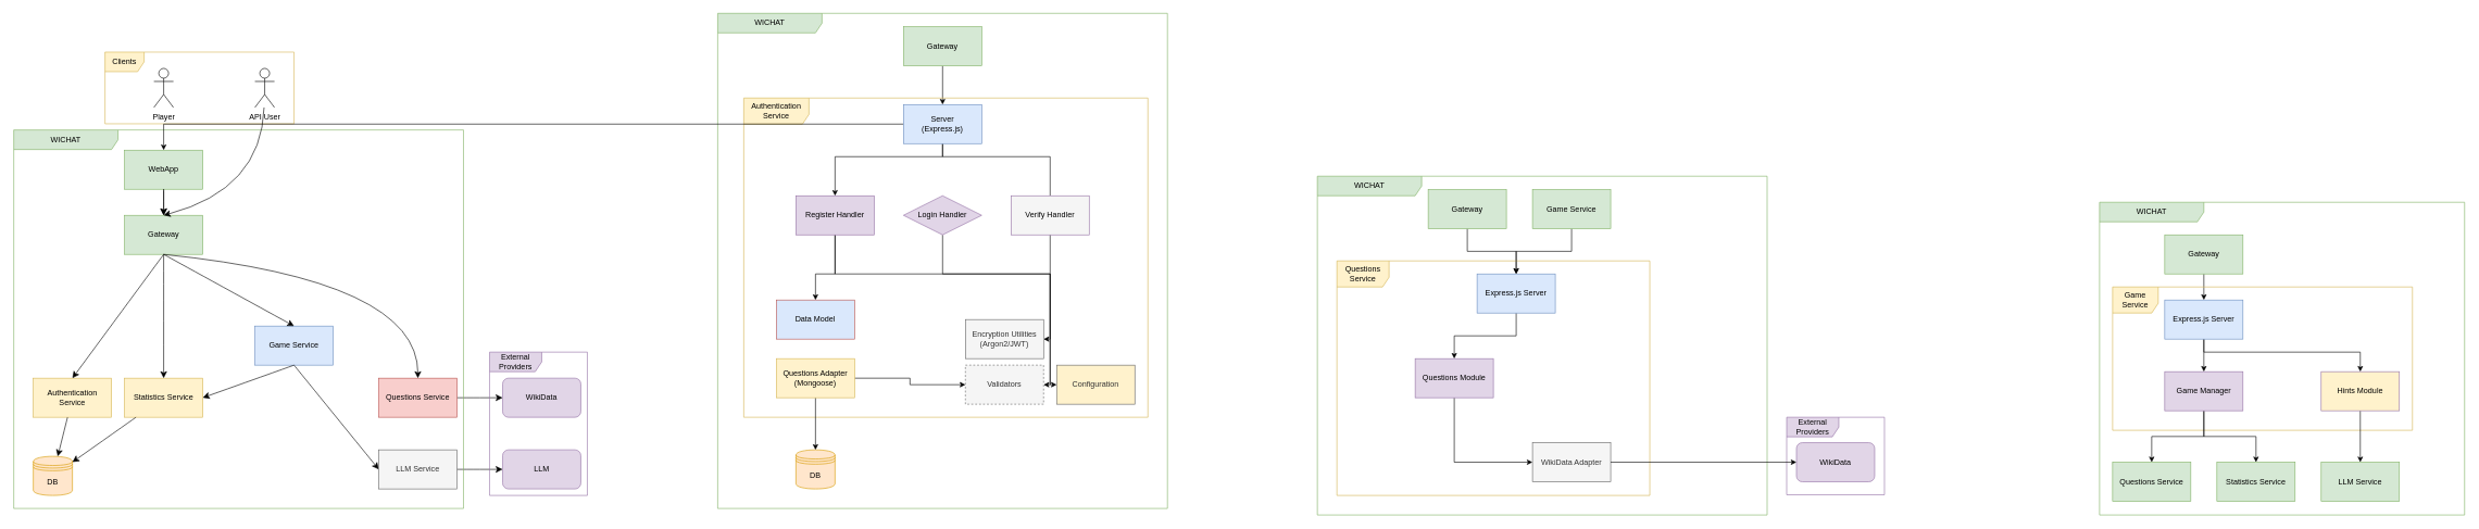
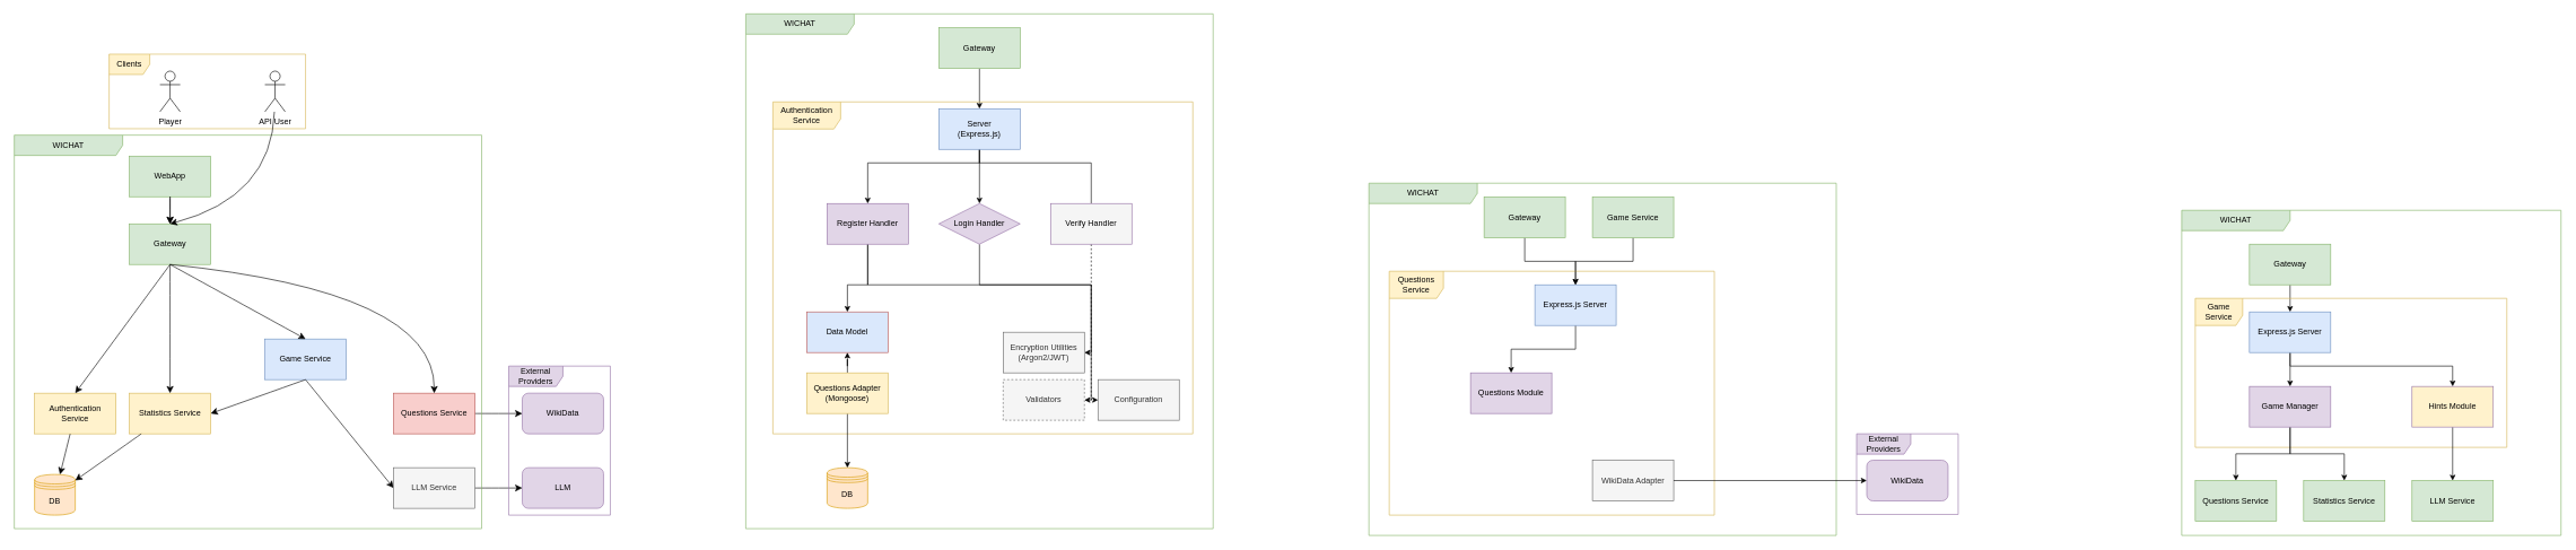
  <mxCell id="0" />
  <mxCell id="1" parent="0" />
  <mxCell id="2" value="LLM" style="rounded=1;whiteSpace=wrap;html=1;fillColor=#e1d5e7;strokeColor=#9673a6;" parent="1" vertex="1"><mxGeometry x="770" y="690" width="120" height="60" as="geometry" /></mxCell>
  <mxCell id="3" style="edgeStyle=none;curved=1;rounded=0;orthogonalLoop=1;jettySize=auto;html=1;fontSize=12;startSize=8;endSize=8;exitX=1;exitY=0.5;exitDx=0;exitDy=0;entryX=0;entryY=0.5;entryDx=0;entryDy=0;" parent="1" source="21" target="2" edge="1"><mxGeometry relative="1" as="geometry" /></mxCell>
  <mxCell id="4" value="WikiData" style="rounded=1;whiteSpace=wrap;html=1;fillColor=#e1d5e7;strokeColor=#9673a6;" parent="1" vertex="1"><mxGeometry x="770" y="580" width="120" height="60" as="geometry" /></mxCell>
  <mxCell id="5" style="edgeStyle=none;curved=1;rounded=0;orthogonalLoop=1;jettySize=auto;html=1;fontSize=12;startSize=8;endSize=8;exitX=1;exitY=0.5;exitDx=0;exitDy=0;entryX=0;entryY=0.5;entryDx=0;entryDy=0;" parent="1" source="18" target="4" edge="1"><mxGeometry relative="1" as="geometry" /></mxCell>
  <mxCell id="6" value="WICHAT" style="shape=umlFrame;whiteSpace=wrap;html=1;pointerEvents=0;recursiveResize=0;container=1;collapsible=0;width=160;fillColor=#d5e8d4;strokeColor=#82b366;" parent="1" vertex="1"><mxGeometry x="20" y="199" width="690" height="581" as="geometry" /></mxCell>
  <mxCell id="7" value="Gateway" style="rounded=0;whiteSpace=wrap;html=1;fillColor=#d5e8d4;strokeColor=#82b366;" parent="6" vertex="1"><mxGeometry x="170" y="131" width="120" height="60" as="geometry" /></mxCell>
  <mxCell id="8" value="Authentication Service" style="rounded=0;whiteSpace=wrap;html=1;fillColor=#fff2cc;strokeColor=#d6b656;" parent="6" vertex="1"><mxGeometry x="30" y="381" width="120" height="60" as="geometry" /></mxCell>
  <mxCell id="9" style="edgeStyle=none;curved=1;rounded=0;orthogonalLoop=1;jettySize=auto;html=1;fontSize=12;startSize=8;endSize=8;exitX=0.5;exitY=1;exitDx=0;exitDy=0;entryX=0.5;entryY=0;entryDx=0;entryDy=0;" parent="6" source="7" target="8" edge="1"><mxGeometry relative="1" as="geometry" /></mxCell>
  <mxCell id="10" value="DB" style="shape=datastore;whiteSpace=wrap;html=1;fillColor=#ffe6cc;strokeColor=#d79b00;" parent="6" vertex="1"><mxGeometry x="30" y="501" width="60" height="60" as="geometry" /></mxCell>
  <mxCell id="11" style="edgeStyle=none;curved=1;rounded=0;orthogonalLoop=1;jettySize=auto;html=1;fontSize=12;startSize=8;endSize=8;" parent="6" source="8" target="10" edge="1"><mxGeometry relative="1" as="geometry" /></mxCell>
  <mxCell id="12" value="Statistics Service" style="rounded=0;whiteSpace=wrap;html=1;fillColor=#fff2cc;strokeColor=#d6b656;" parent="6" vertex="1"><mxGeometry x="170" y="381" width="120" height="60" as="geometry" /></mxCell>
  <mxCell id="13" style="edgeStyle=none;curved=1;rounded=0;orthogonalLoop=1;jettySize=auto;html=1;fontSize=12;startSize=8;endSize=8;entryX=0.5;entryY=0;entryDx=0;entryDy=0;exitX=0.5;exitY=1;exitDx=0;exitDy=0;" parent="6" source="7" target="12" edge="1"><mxGeometry relative="1" as="geometry"><mxPoint x="230" y="191" as="sourcePoint" /></mxGeometry></mxCell>
  <mxCell id="14" style="edgeStyle=none;curved=1;rounded=0;orthogonalLoop=1;jettySize=auto;html=1;fontSize=12;startSize=8;endSize=8;" parent="6" source="12" target="10" edge="1"><mxGeometry relative="1" as="geometry" /></mxCell>
  <mxCell id="15" value="Game Service" style="rounded=0;whiteSpace=wrap;html=1;fillColor=#dae8fc;strokeColor=#6c8ebf;" parent="6" vertex="1"><mxGeometry x="370" y="301" width="120" height="60" as="geometry" /></mxCell>
  <mxCell id="16" style="edgeStyle=none;curved=1;rounded=0;orthogonalLoop=1;jettySize=auto;html=1;fontSize=12;startSize=8;endSize=8;entryX=0.5;entryY=0;entryDx=0;entryDy=0;exitX=0.5;exitY=1;exitDx=0;exitDy=0;" parent="6" source="7" target="15" edge="1"><mxGeometry relative="1" as="geometry" /></mxCell>
  <mxCell id="17" style="edgeStyle=none;curved=1;rounded=0;orthogonalLoop=1;jettySize=auto;html=1;fontSize=12;startSize=8;endSize=8;exitX=0.5;exitY=1;exitDx=0;exitDy=0;entryX=1;entryY=0.5;entryDx=0;entryDy=0;" parent="6" source="15" target="12" edge="1"><mxGeometry relative="1" as="geometry" /></mxCell>
  <mxCell id="18" value="Questions Service" style="rounded=0;whiteSpace=wrap;html=1;fillColor=#f8cecc;strokeColor=#b85450;" parent="6" vertex="1"><mxGeometry x="560" y="381" width="120" height="60" as="geometry" /></mxCell>
  <mxCell id="19" style="edgeStyle=none;curved=1;rounded=0;orthogonalLoop=1;jettySize=auto;html=1;fontSize=12;startSize=8;endSize=8;exitX=0.5;exitY=1;exitDx=0;exitDy=0;entryX=0.5;entryY=0;entryDx=0;entryDy=0;" parent="6" source="7" target="18" edge="1"><mxGeometry relative="1" as="geometry"><Array as="points"><mxPoint x="620" y="231" /></Array></mxGeometry></mxCell>
  <mxCell id="20" style="edgeStyle=none;curved=1;rounded=0;orthogonalLoop=1;jettySize=auto;html=1;fontSize=12;startSize=8;endSize=8;exitX=0.5;exitY=1;exitDx=0;exitDy=0;entryX=0;entryY=0.5;entryDx=0;entryDy=0;" parent="6" source="15" target="21" edge="1"><mxGeometry relative="1" as="geometry" /></mxCell>
  <mxCell id="21" value="LLM Service" style="rounded=0;whiteSpace=wrap;html=1;fillColor=#f5f5f5;strokeColor=#666666;fontColor=#333333;" parent="6" vertex="1"><mxGeometry x="560" y="491" width="120" height="60" as="geometry" /></mxCell>
  <mxCell id="22" value="WebApp" style="rounded=0;whiteSpace=wrap;html=1;fillColor=#d5e8d4;strokeColor=#82b366;" parent="6" vertex="1"><mxGeometry x="170" y="31" width="120" height="60" as="geometry" /></mxCell>
  <mxCell id="23" style="edgeStyle=none;curved=1;rounded=0;orthogonalLoop=1;jettySize=auto;html=1;fontSize=12;startSize=8;endSize=8;" parent="6" source="22" target="7" edge="1"><mxGeometry relative="1" as="geometry" /></mxCell>
  <mxCell id="24" style="edgeStyle=none;curved=1;rounded=0;orthogonalLoop=1;jettySize=auto;html=1;fontSize=12;startSize=8;endSize=8;" parent="6" source="22" target="7" edge="1"><mxGeometry relative="1" as="geometry" /></mxCell>
  <mxCell id="25" value="Clients" style="shape=umlFrame;whiteSpace=wrap;html=1;pointerEvents=0;fillColor=#fff2cc;strokeColor=#d6b656;" parent="1" vertex="1"><mxGeometry x="160" y="79.5" width="290" height="110" as="geometry" /></mxCell>
  <mxCell id="26" value="API User" style="shape=umlActor;verticalLabelPosition=bottom;verticalAlign=top;html=1;outlineConnect=0;" parent="1" vertex="1"><mxGeometry x="390" y="104.5" width="30" height="60" as="geometry" /></mxCell>
  <mxCell id="27" value="Player" style="shape=umlActor;verticalLabelPosition=bottom;verticalAlign=top;html=1;outlineConnect=0;" parent="1" vertex="1"><mxGeometry x="235" y="104.5" width="30" height="60" as="geometry" /></mxCell>
  <mxCell id="28" value="" style="edgeStyle=none;curved=1;rounded=0;orthogonalLoop=1;jettySize=auto;html=1;fontSize=12;startSize=8;endSize=8;entryX=0.5;entryY=0;entryDx=0;entryDy=0;" parent="1" source="26" target="7" edge="1"><mxGeometry relative="1" as="geometry"><mxPoint x="250" y="140" as="sourcePoint" /><mxPoint x="250" y="370" as="targetPoint" /><Array as="points"><mxPoint x="400" y="290" /></Array></mxGeometry></mxCell>
  <mxCell id="29" value="External Providers" style="shape=umlFrame;whiteSpace=wrap;html=1;pointerEvents=0;fillColor=#e1d5e7;strokeColor=#9673a6;width=80;height=30;" parent="1" vertex="1"><mxGeometry x="750" y="540" width="150" height="220" as="geometry" /></mxCell>
  <mxCell id="30" value="WICHAT" style="shape=umlFrame;whiteSpace=wrap;html=1;pointerEvents=0;recursiveResize=0;container=1;collapsible=0;width=160;fillColor=#d5e8d4;strokeColor=#82b366;" parent="1" vertex="1"><mxGeometry x="1100" y="20" width="690" height="760" as="geometry" /></mxCell>
  <mxCell id="31" style="edgeStyle=orthogonalEdgeStyle;rounded=0;orthogonalLoop=1;jettySize=auto;html=1;" parent="30" source="32" target="39" edge="1"><mxGeometry relative="1" as="geometry" /></mxCell>
  <mxCell id="32" value="Gateway" style="rounded=0;whiteSpace=wrap;html=1;fillColor=#d5e8d4;strokeColor=#82b366;" parent="30" vertex="1"><mxGeometry x="285" y="20.5" width="120" height="60" as="geometry" /></mxCell>
  <mxCell id="33" value="DB" style="shape=datastore;whiteSpace=wrap;html=1;fillColor=#ffe6cc;strokeColor=#d79b00;" parent="30" vertex="1"><mxGeometry x="120" y="670" width="60" height="60" as="geometry" /></mxCell>
  <mxCell id="34" value="Authentication Service" style="shape=umlFrame;whiteSpace=wrap;html=1;pointerEvents=0;fillColor=#fff2cc;strokeColor=#d6b656;fillStyle=auto;width=100;height=40;" parent="30" vertex="1"><mxGeometry x="40" y="130" width="620" height="490" as="geometry" /></mxCell>
  <mxCell id="35" value="Data Model" style="rounded=0;whiteSpace=wrap;html=1;fillColor=#dae8fc;strokeColor=#b85450;" parent="30" vertex="1"><mxGeometry x="90" y="440" width="120" height="60" as="geometry" /></mxCell>
- <mxCell id="36" style="edgeStyle=orthogonalEdgeStyle;rounded=0;orthogonalLoop=1;jettySize=auto;html=1;" parent="30" source="39" target="22" edge="1"><mxGeometry relative="1" as="geometry" /></mxCell>
+ <mxCell id="36" style="edgeStyle=orthogonalEdgeStyle;rounded=0;orthogonalLoop=1;jettySize=auto;html=1;" parent="30" source="39" target="44" edge="1"><mxGeometry relative="1" as="geometry" /></mxCell>
  <mxCell id="37" style="edgeStyle=orthogonalEdgeStyle;rounded=0;orthogonalLoop=1;jettySize=auto;html=1;endArrow=none;" parent="30" source="39" target="50" edge="1"><mxGeometry relative="1" as="geometry"><Array as="points"><mxPoint x="345" y="220" /><mxPoint x="510" y="220" /></Array></mxGeometry></mxCell>
  <mxCell id="38" style="edgeStyle=orthogonalEdgeStyle;rounded=0;orthogonalLoop=1;jettySize=auto;html=1;" parent="30" source="39" target="47" edge="1"><mxGeometry relative="1" as="geometry"><Array as="points"><mxPoint x="345" y="220" /><mxPoint x="180" y="220" /></Array></mxGeometry></mxCell>
  <mxCell id="39" value="Server&lt;div&gt;(Express.js)&lt;/div&gt;" style="rounded=0;whiteSpace=wrap;html=1;fillColor=#dae8fc;strokeColor=#6c8ebf;" parent="30" vertex="1"><mxGeometry x="285" y="140" width="120" height="60" as="geometry" /></mxCell>
  <mxCell id="40" style="edgeStyle=orthogonalEdgeStyle;rounded=0;orthogonalLoop=1;jettySize=auto;html=1;entryX=0.5;entryY=0;entryDx=0;entryDy=0;exitX=0.5;exitY=1;exitDx=0;exitDy=0;" parent="30" source="42" target="33" edge="1"><mxGeometry relative="1" as="geometry" /></mxCell>
- <mxCell id="41" style="edgeStyle=orthogonalEdgeStyle;rounded=0;orthogonalLoop=1;jettySize=auto;html=1;" parent="30" source="42" target="52" edge="1"><mxGeometry relative="1" as="geometry" /></mxCell>
+ <mxCell id="41" style="edgeStyle=orthogonalEdgeStyle;rounded=0;orthogonalLoop=1;jettySize=auto;html=1;" parent="30" source="42" target="35" edge="1"><mxGeometry relative="1" as="geometry" /></mxCell>
  <mxCell id="42" value="Questions Adapter&lt;div&gt;(Mongoose)&lt;/div&gt;" style="rounded=0;whiteSpace=wrap;html=1;fillColor=#fff2cc;strokeColor=#d6b656;" parent="30" vertex="1"><mxGeometry x="90" y="530" width="120" height="60" as="geometry" /></mxCell>
  <mxCell id="43" style="edgeStyle=orthogonalEdgeStyle;rounded=0;orthogonalLoop=1;jettySize=auto;html=1;" parent="30" source="44" target="48" edge="1"><mxGeometry relative="1" as="geometry"><Array as="points"><mxPoint x="345" y="400" /><mxPoint x="510" y="400" /><mxPoint x="510" y="500" /></Array></mxGeometry></mxCell>
  <mxCell id="44" value="Login Handler" style="rhombus;whiteSpace=wrap;html=1;fillColor=#e1d5e7;strokeColor=#9673a6;" parent="30" vertex="1"><mxGeometry x="285" y="280" width="120" height="60" as="geometry" /></mxCell>
  <mxCell id="45" style="edgeStyle=orthogonalEdgeStyle;rounded=0;orthogonalLoop=1;jettySize=auto;html=1;" parent="30" source="47" target="35" edge="1"><mxGeometry relative="1" as="geometry"><Array as="points"><mxPoint x="180" y="400" /><mxPoint x="150" y="400" /></Array></mxGeometry></mxCell>
  <mxCell id="46" style="edgeStyle=orthogonalEdgeStyle;rounded=0;orthogonalLoop=1;jettySize=auto;html=1;entryX=1;entryY=0.5;entryDx=0;entryDy=0;" parent="30" source="47" target="52" edge="1"><mxGeometry relative="1" as="geometry"><Array as="points"><mxPoint x="180" y="400" /><mxPoint x="510" y="400" /><mxPoint x="510" y="570" /></Array></mxGeometry></mxCell>
  <mxCell id="47" value="Register Handler" style="whiteSpace=wrap;html=1;fillColor=#e1d5e7;strokeColor=#9673a6;" parent="30" vertex="1"><mxGeometry x="120" y="280" width="120" height="60" as="geometry" /></mxCell>
  <mxCell id="48" value="Encryption Utilities&lt;div&gt;(Argon2/JWT)&lt;/div&gt;" style="whiteSpace=wrap;html=1;fillColor=#f5f5f5;strokeColor=#666666;fontColor=#333333;" parent="30" vertex="1"><mxGeometry x="380" y="470" width="120" height="60" as="geometry" /></mxCell>
- <mxCell id="49" style="edgeStyle=orthogonalEdgeStyle;rounded=0;orthogonalLoop=1;jettySize=auto;html=1;entryX=0;entryY=0.5;entryDx=0;entryDy=0;" parent="30" source="50" target="51" edge="1"><mxGeometry relative="1" as="geometry"><Array as="points"><mxPoint x="510" y="570" /></Array></mxGeometry></mxCell>
+ <mxCell id="49" style="edgeStyle=orthogonalEdgeStyle;rounded=0;orthogonalLoop=1;jettySize=auto;html=1;entryX=0;entryY=0.5;entryDx=0;entryDy=0;dashed=1;" parent="30" source="50" target="51" edge="1"><mxGeometry relative="1" as="geometry"><Array as="points"><mxPoint x="510" y="570" /></Array></mxGeometry></mxCell>
  <mxCell id="50" value="Verify Handler" style="whiteSpace=wrap;html=1;fillColor=#f5f5f5;strokeColor=#9673a6;" parent="30" vertex="1"><mxGeometry x="450" y="280" width="120" height="60" as="geometry" /></mxCell>
- <mxCell id="51" value="Configuration" style="whiteSpace=wrap;html=1;fillColor=#fff2cc;fontColor=#333333;strokeColor=#666666;" parent="30" vertex="1"><mxGeometry x="520" y="540" width="120" height="60" as="geometry" /></mxCell>
+ <mxCell id="51" value="Configuration" style="whiteSpace=wrap;html=1;fillColor=#f5f5f5;fontColor=#333333;strokeColor=#666666;" parent="30" vertex="1"><mxGeometry x="520" y="540" width="120" height="60" as="geometry" /></mxCell>
  <mxCell id="52" value="Validators" style="whiteSpace=wrap;html=1;fillColor=#f5f5f5;fontColor=#333333;strokeColor=#666666;dashed=1;" parent="30" vertex="1"><mxGeometry x="380" y="540" width="120" height="60" as="geometry" /></mxCell>
  <mxCell id="53" value="WICHAT" style="shape=umlFrame;whiteSpace=wrap;html=1;pointerEvents=0;recursiveResize=0;container=1;collapsible=0;width=160;fillColor=#d5e8d4;strokeColor=#82b366;" parent="1" vertex="1"><mxGeometry x="2020" y="270" width="690" height="520" as="geometry" /></mxCell>
  <mxCell id="54" style="edgeStyle=orthogonalEdgeStyle;rounded=0;orthogonalLoop=1;jettySize=auto;html=1;" parent="53" source="55" target="58" edge="1"><mxGeometry relative="1" as="geometry" /></mxCell>
  <mxCell id="55" value="Gateway" style="rounded=0;whiteSpace=wrap;html=1;fillColor=#d5e8d4;strokeColor=#82b366;" parent="53" vertex="1"><mxGeometry x="170" y="20.5" width="120" height="60" as="geometry" /></mxCell>
  <mxCell id="56" value="Questions Service" style="shape=umlFrame;whiteSpace=wrap;html=1;pointerEvents=0;fillColor=#fff2cc;strokeColor=#d6b656;fillStyle=auto;width=80;height=40;" parent="53" vertex="1"><mxGeometry x="30" y="130" width="480" height="360" as="geometry" /></mxCell>
  <mxCell id="57" style="edgeStyle=orthogonalEdgeStyle;rounded=0;orthogonalLoop=1;jettySize=auto;html=1;" parent="53" source="58" target="62" edge="1"><mxGeometry relative="1" as="geometry" /></mxCell>
  <mxCell id="58" value="Express.js Server" style="rounded=0;whiteSpace=wrap;html=1;fillColor=#dae8fc;strokeColor=#6c8ebf;" parent="53" vertex="1"><mxGeometry x="245" y="150" width="120" height="60" as="geometry" /></mxCell>
  <mxCell id="59" style="edgeStyle=orthogonalEdgeStyle;rounded=0;orthogonalLoop=1;jettySize=auto;html=1;" parent="53" source="60" target="58" edge="1"><mxGeometry relative="1" as="geometry" /></mxCell>
  <mxCell id="60" value="Game Service" style="rounded=0;whiteSpace=wrap;html=1;fillColor=#d5e8d4;strokeColor=#82b366;" parent="53" vertex="1"><mxGeometry x="330" y="20.5" width="120" height="60" as="geometry" /></mxCell>
- <mxCell id="61" style="edgeStyle=orthogonalEdgeStyle;rounded=0;orthogonalLoop=1;jettySize=auto;html=1;" parent="53" source="62" target="63" edge="1"><mxGeometry relative="1" as="geometry"><Array as="points"><mxPoint x="210" y="439" /></Array></mxGeometry></mxCell>
  <mxCell id="62" value="Questions Module" style="whiteSpace=wrap;html=1;fillColor=#e1d5e7;strokeColor=#9673a6;" parent="53" vertex="1"><mxGeometry x="150" y="280" width="120" height="60" as="geometry" /></mxCell>
  <mxCell id="63" value="WikiData Adapter" style="whiteSpace=wrap;html=1;fillColor=#f5f5f5;strokeColor=#666666;fontColor=#333333;" parent="53" vertex="1"><mxGeometry x="330" y="409" width="120" height="60" as="geometry" /></mxCell>
  <mxCell id="64" value="External Providers" style="shape=umlFrame;whiteSpace=wrap;html=1;pointerEvents=0;fillColor=#e1d5e7;strokeColor=#9673a6;width=80;height=30;" parent="53" vertex="1"><mxGeometry x="720" y="370" width="150" height="119" as="geometry" /></mxCell>
  <mxCell id="65" value="WikiData" style="rounded=1;whiteSpace=wrap;html=1;fillColor=#e1d5e7;strokeColor=#9673a6;" parent="53" vertex="1"><mxGeometry x="735" y="409" width="120" height="60" as="geometry" /></mxCell>
  <mxCell id="66" style="edgeStyle=orthogonalEdgeStyle;rounded=0;orthogonalLoop=1;jettySize=auto;html=1;" parent="53" source="63" target="65" edge="1"><mxGeometry relative="1" as="geometry" /></mxCell>
  <mxCell id="67" value="WICHAT" style="shape=umlFrame;whiteSpace=wrap;html=1;pointerEvents=0;recursiveResize=0;container=1;collapsible=0;width=160;fillColor=#d5e8d4;strokeColor=#82b366;" parent="1" vertex="1"><mxGeometry x="3220" y="310" width="560" height="480" as="geometry" /></mxCell>
  <mxCell id="68" style="edgeStyle=orthogonalEdgeStyle;rounded=0;orthogonalLoop=1;jettySize=auto;html=1;" parent="67" source="69" target="73" edge="1"><mxGeometry relative="1" as="geometry" /></mxCell>
  <mxCell id="69" value="Gateway" style="rounded=0;whiteSpace=wrap;html=1;fillColor=#d5e8d4;strokeColor=#82b366;" parent="67" vertex="1"><mxGeometry x="100" y="50" width="120" height="60" as="geometry" /></mxCell>
  <mxCell id="70" value="Game Service" style="shape=umlFrame;whiteSpace=wrap;html=1;pointerEvents=0;fillColor=#fff2cc;strokeColor=#d6b656;fillStyle=auto;width=70;height=40;" parent="67" vertex="1"><mxGeometry x="20" y="130" width="460" height="220" as="geometry" /></mxCell>
  <mxCell id="71" style="edgeStyle=orthogonalEdgeStyle;rounded=0;orthogonalLoop=1;jettySize=auto;html=1;" parent="67" source="73" target="77" edge="1"><mxGeometry relative="1" as="geometry" /></mxCell>
  <mxCell id="72" style="edgeStyle=orthogonalEdgeStyle;rounded=0;orthogonalLoop=1;jettySize=auto;html=1;" edge="1" parent="67" source="73" target="80"><mxGeometry relative="1" as="geometry"><Array as="points"><mxPoint x="160" y="230" /><mxPoint x="400" y="230" /></Array></mxGeometry></mxCell>
  <mxCell id="73" value="Express.js Server" style="rounded=0;whiteSpace=wrap;html=1;fillColor=#dae8fc;strokeColor=#6c8ebf;" parent="67" vertex="1"><mxGeometry x="100" y="150" width="120" height="60" as="geometry" /></mxCell>
  <mxCell id="74" value="Questions Service" style="rounded=0;whiteSpace=wrap;html=1;fillColor=#d5e8d4;strokeColor=#82b366;" parent="67" vertex="1"><mxGeometry x="20" y="399" width="120" height="60" as="geometry" /></mxCell>
  <mxCell id="75" style="edgeStyle=orthogonalEdgeStyle;rounded=0;orthogonalLoop=1;jettySize=auto;html=1;" parent="67" source="77" target="74" edge="1"><mxGeometry relative="1" as="geometry" /></mxCell>
  <mxCell id="76" style="edgeStyle=orthogonalEdgeStyle;rounded=0;orthogonalLoop=1;jettySize=auto;html=1;" parent="67" source="77" target="78" edge="1"><mxGeometry relative="1" as="geometry" /></mxCell>
  <mxCell id="77" value="Game Manager" style="whiteSpace=wrap;html=1;fillColor=#e1d5e7;strokeColor=#9673a6;" parent="67" vertex="1"><mxGeometry x="100" y="260" width="120" height="60" as="geometry" /></mxCell>
  <mxCell id="78" value="Statistics Service" style="rounded=0;whiteSpace=wrap;html=1;fillColor=#d5e8d4;strokeColor=#82b366;" parent="67" vertex="1"><mxGeometry x="180" y="399" width="120" height="60" as="geometry" /></mxCell>
  <mxCell id="79" style="edgeStyle=orthogonalEdgeStyle;rounded=0;orthogonalLoop=1;jettySize=auto;html=1;" edge="1" parent="67" source="80" target="81"><mxGeometry relative="1" as="geometry" /></mxCell>
  <mxCell id="80" value="Hints Module" style="whiteSpace=wrap;html=1;fillColor=#fff2cc;strokeColor=#9673a6;" parent="67" vertex="1"><mxGeometry x="340" y="260" width="120" height="60" as="geometry" /></mxCell>
  <mxCell id="81" value="LLM Service" style="rounded=0;whiteSpace=wrap;html=1;fillColor=#d5e8d4;strokeColor=#82b366;" parent="67" vertex="1"><mxGeometry x="340" y="399" width="120" height="60" as="geometry" /></mxCell>
